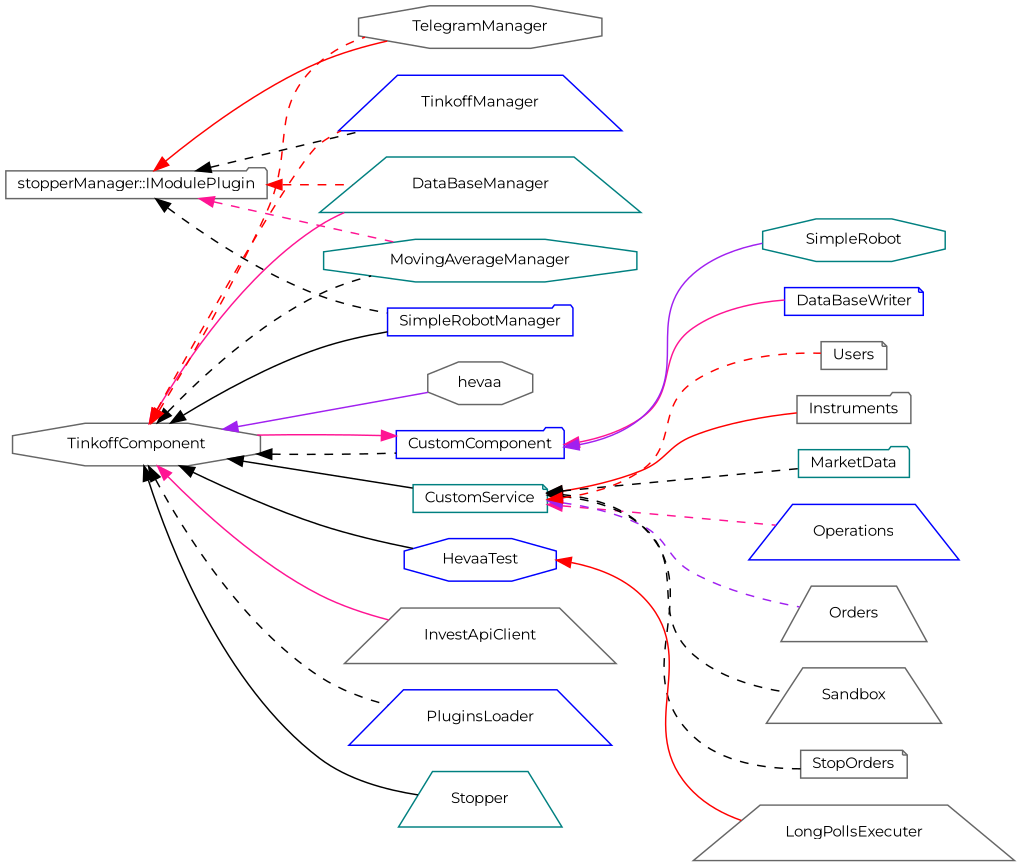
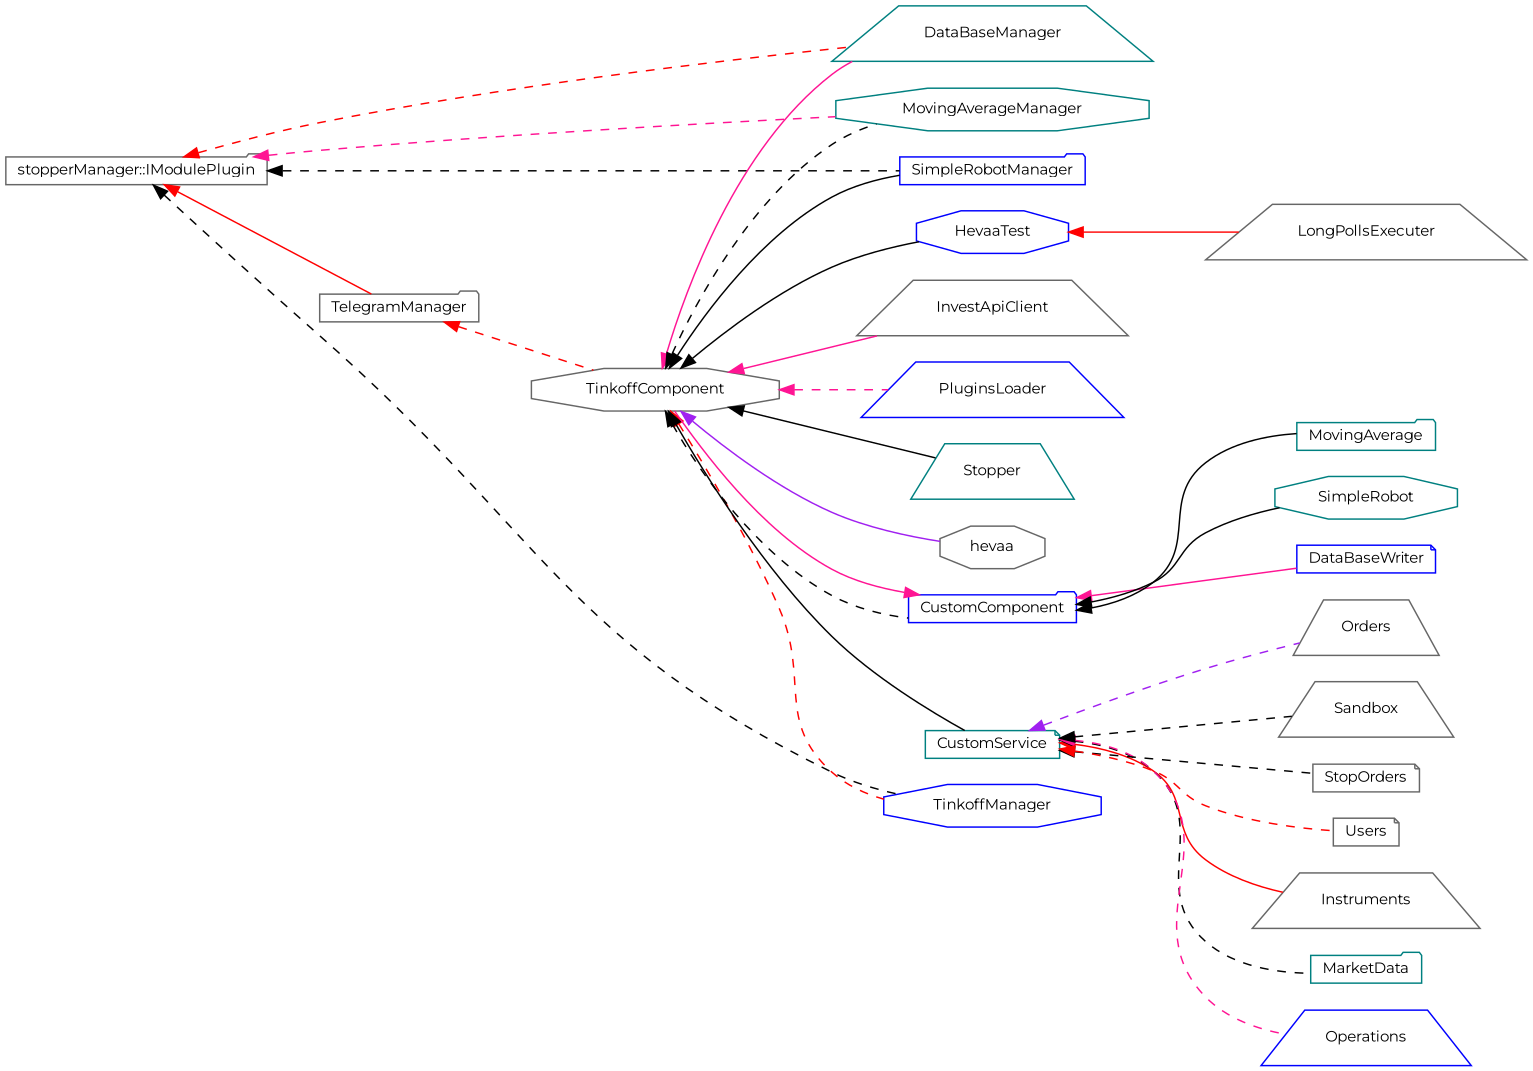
  digraph {
    fontname=Montserrat
    rankdir=LR
    node [color=gray40 fillcolor=white fontname=Montserrat fontsize=10 shape=trapezium style=filled]
    edge [color=black dir=back fontname=Montserrat fontsize=10 labelfontname=Helvetica labelfontsize=10 style=dashed]
    n1 [height=0.2 label="stopperManager::IModulePlugin" shape=folder width=0.4]
    n2 [color=teal height=0.2 label=DataBaseManager width=0.4]
    n3 [color=teal height=0.2 label=MovingAverageManager shape=octagon width=0.4]
    n4 [color=blue height=0.2 label=SimpleRobotManager shape=folder width=0.4]
-   n5 [height=0.2 label=TelegramManager shape=octagon width=0.4]
-   n6 [color=blue height=0.2 label=TinkoffManager width=0.4]
+   n5 [height=0.2 label=TelegramManager shape=folder width=0.4]
+   n6 [color=blue height=0.2 label=TinkoffManager shape=octagon width=0.4]
    n7 [height=0.2 label=TinkoffComponent shape=octagon width=0.4]
    n8 [color=blue height=0.2 label=CustomComponent shape=folder width=0.4]
    n9 [color=teal height=0.2 label=CustomService shape=note width=0.4]
    n10 [color=blue height=0.2 label=HevaaTest shape=octagon width=0.4]
    n11 [height=0.2 label=InvestApiClient width=0.4]
    n12 [color=blue height=0.2 label=PluginsLoader width=0.4]
    n13 [color=teal height=0.2 label=Stopper width=0.4]
    n14 [height=0.2 label=hevaa shape=octagon width=0.4]
    n15 [color=blue height=0.2 label=DataBaseWriter shape=note width=0.4]
+   n16 [color=teal height=0.2 label=MovingAverage shape=folder width=0.4]
    n17 [color=teal height=0.2 label=SimpleRobot shape=octagon width=0.4]
-   n18 [height=0.2 label=Instruments shape=folder width=0.4]
+   n18 [height=0.2 label=Instruments width=0.4]
    n19 [color=teal height=0.2 label=MarketData shape=folder width=0.4]
    n20 [color=blue height=0.2 label=Operations width=0.4]
    n21 [height=0.2 label=Orders width=0.4]
    n22 [height=0.2 label=Sandbox width=0.4]
    n23 [height=0.2 label=StopOrders shape=note width=0.4]
    n24 [height=0.2 label=Users shape=note width=0.4]
    n25 [height=0.2 label=LongPollsExecuter width=0.4]
    n1 -> n2 [color=red]
    n1 -> n3 [color=deeppink]
    n1 -> n4
    n1 -> n5 [color=red style=solid]
    n1 -> n6
    n7 -> n2 [color=deeppink style=solid]
    n7 -> n3
    n7 -> n4 [style=solid]
-   n7 -> n5 [color=red]
+   n5 -> n7 [color=red]
    n7 -> n6 [color=red]
    n7 -> n8
    n7 -> n9 [style=solid]
    n7 -> n10 [style=solid]
    n7 -> n11 [color=deeppink style=solid]
-   n7 -> n12
+   n7 -> n12 [color=deeppink]
    n7 -> n13 [style=solid]
    n7 -> n14 [color=purple style=solid]
    n8 -> n7 [color=deeppink style=solid]
    n8 -> n15 [color=deeppink style=solid]
-   n8 -> n17 [color=purple style=solid]
+   n8 -> n16 [style=solid]
+   n8 -> n17 [style=solid]
    n9 -> n18 [color=red style=solid]
    n9 -> n19
    n9 -> n20 [color=deeppink]
    n9 -> n21 [color=purple]
    n9 -> n22
    n9 -> n23
    n9 -> n24 [color=red]
    n10 -> n25 [color=red style=solid]
  }
